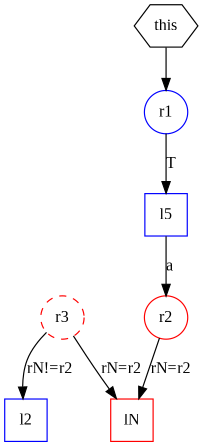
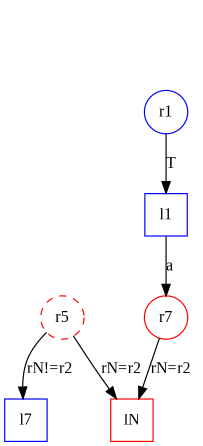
  digraph {
    fontname="Liberation Serif"
    node [color=blue fontname="Liberation Serif" shape=circle]
    edge [fontname="Liberation Serif"]
    n1 [label=r1]
-   n2 [label=l5 shape=square]
-   n3 [color=red label=r2]
+   n2 [label=l1 shape=square]
+   n3 [color=red label=r7]
    n4 [color=red label=lN shape=square]
-   n5 [label=l2 shape=square]
-   n6 [color=red label=r3 style=dashed]
-   n7 [label=this shape=hexagon color=""]
+   n5 [label=l7 shape=square]
+   n6 [color=red label=r5 style=dashed]
    n1 -> n2 [label=T]
    n2 -> n3 [label=a]
    n3 -> n4 [label="rN=r2"]
    n6 -> n4 [label="rN=r2"]
    n6 -> n5 [label="rN!=r2"]
-   n7 -> n1
  }
